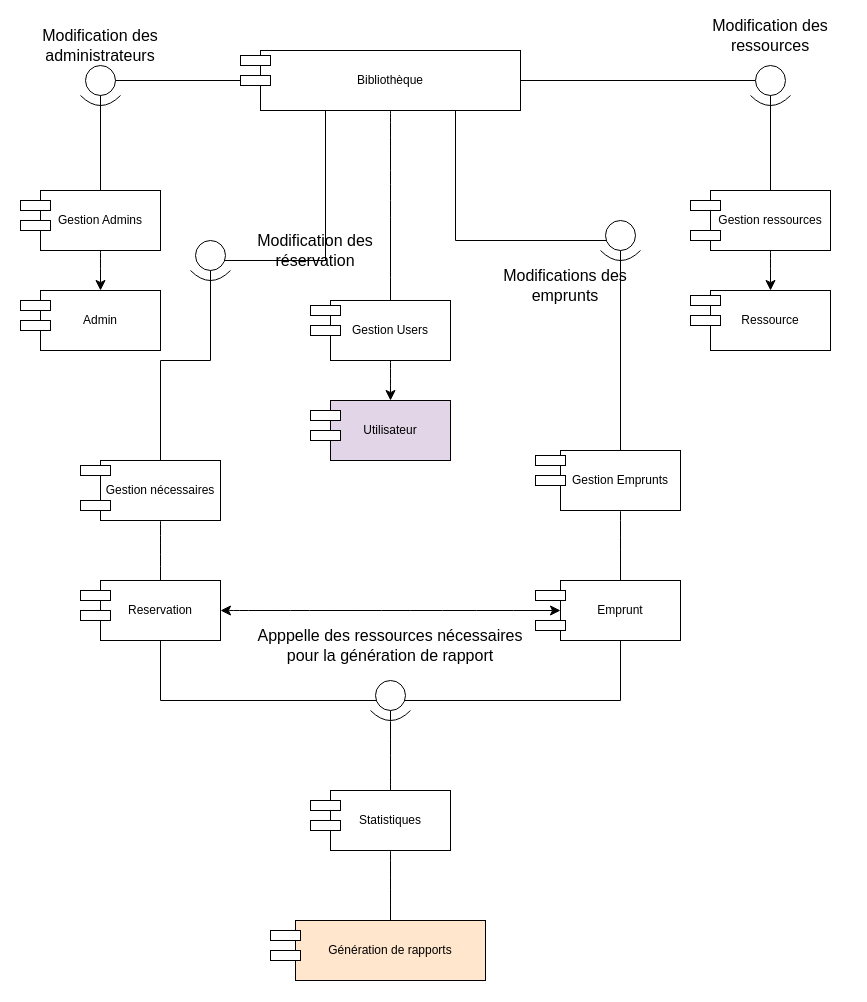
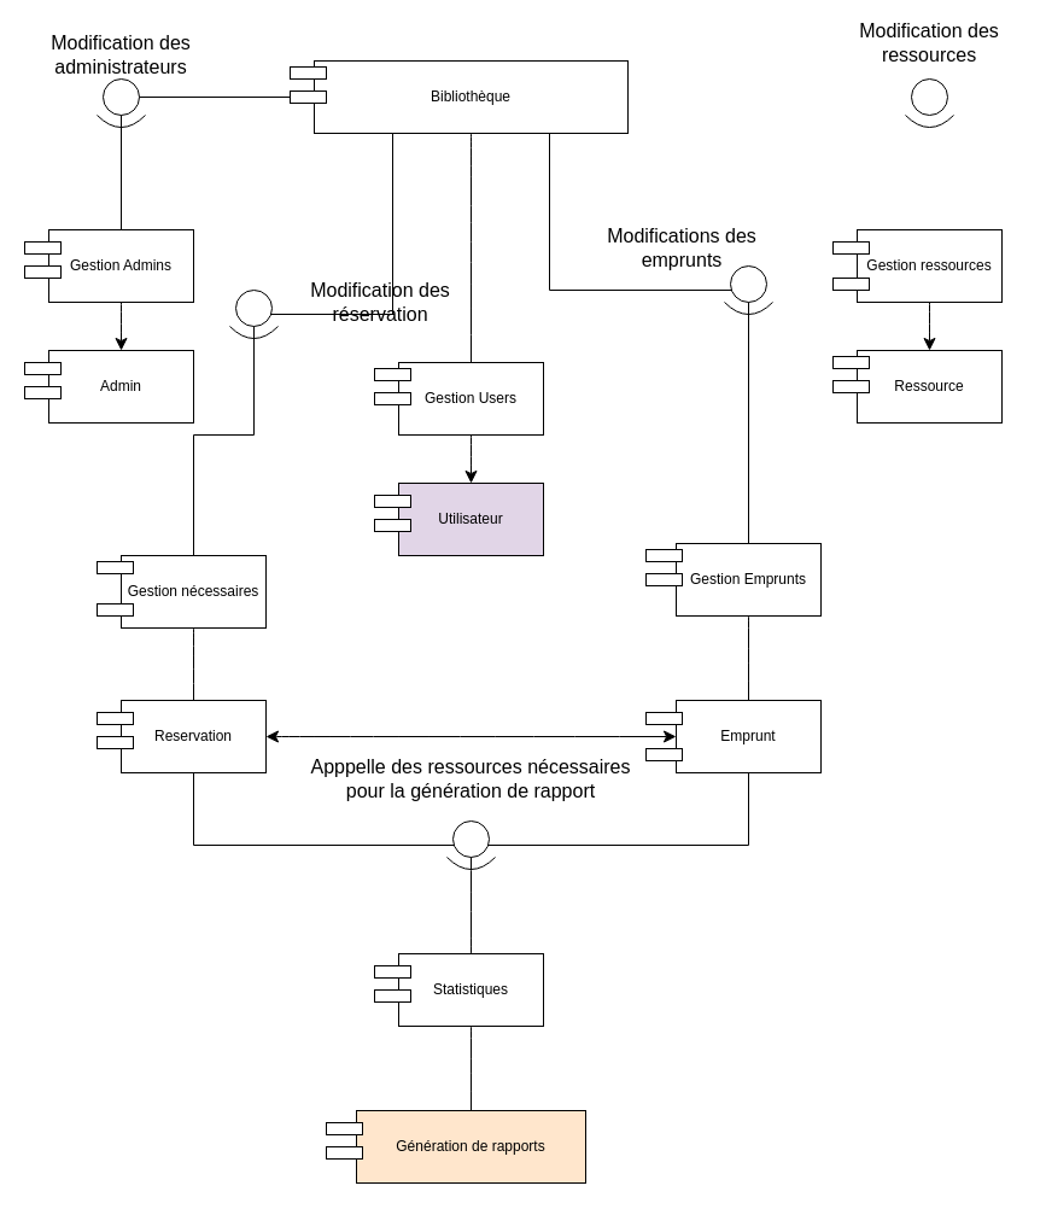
  <mxCell id="0" />
  <mxCell id="1" parent="0" />
  <mxCell id="2" style="edgeStyle=none;curved=0;rounded=0;orthogonalLoop=1;jettySize=auto;html=1;entryX=0.5;entryY=0;entryDx=0;entryDy=0;fontSize=12;startSize=8;endSize=8;endArrow=none;startFill=0;" edge="1" parent="1" source="7" target="9"><mxGeometry relative="1" as="geometry"><Array as="points"><mxPoint x="100" y="80" /></Array></mxGeometry></mxCell>
- <mxCell id="3" style="edgeStyle=none;curved=0;rounded=0;orthogonalLoop=1;jettySize=auto;html=1;entryX=0.5;entryY=0;entryDx=0;entryDy=0;fontSize=12;startSize=8;endSize=8;endArrow=none;startFill=0;" edge="1" parent="1" source="7" target="13"><mxGeometry relative="1" as="geometry"><Array as="points"><mxPoint x="770" y="80" /></Array></mxGeometry></mxCell>
  <mxCell id="4" style="edgeStyle=none;curved=1;rounded=0;orthogonalLoop=1;jettySize=auto;html=1;fontSize=12;startSize=8;endSize=8;endArrow=none;startFill=0;" edge="1" parent="1" source="7" target="11"><mxGeometry relative="1" as="geometry" /></mxCell>
  <mxCell id="5" style="edgeStyle=none;curved=0;rounded=0;orthogonalLoop=1;jettySize=auto;html=1;entryX=0.5;entryY=0;entryDx=0;entryDy=0;fontSize=12;startSize=8;endSize=8;exitX=0.25;exitY=1;exitDx=0;exitDy=0;endArrow=none;startFill=0;" edge="1" parent="1" source="7" target="24"><mxGeometry relative="1" as="geometry"><Array as="points"><mxPoint x="325" y="260" /><mxPoint x="210" y="260" /><mxPoint x="210" y="360" /><mxPoint x="160" y="360" /></Array></mxGeometry></mxCell>
  <mxCell id="6" style="edgeStyle=none;curved=0;rounded=0;orthogonalLoop=1;jettySize=auto;html=1;entryX=0.5;entryY=0;entryDx=0;entryDy=0;fontSize=12;startSize=8;endSize=8;exitX=0.75;exitY=1;exitDx=0;exitDy=0;endArrow=none;startFill=0;" edge="1" parent="1" source="7" target="26"><mxGeometry relative="1" as="geometry"><mxPoint x="490" y="120" as="sourcePoint" /><Array as="points"><mxPoint x="455" y="240" /><mxPoint x="620" y="240" /></Array></mxGeometry></mxCell>
  <mxCell id="7" value="Bibliothèque" style="rounded=0;whiteSpace=wrap;html=1;" vertex="1" parent="1"><mxGeometry x="260" y="50" width="260" height="60" as="geometry" /></mxCell>
  <mxCell id="8" style="edgeStyle=none;curved=1;rounded=0;orthogonalLoop=1;jettySize=auto;html=1;entryX=0.5;entryY=0;entryDx=0;entryDy=0;fontSize=12;startSize=8;endSize=8;" edge="1" parent="1" source="9" target="20"><mxGeometry relative="1" as="geometry" /></mxCell>
  <mxCell id="9" value="Gestion Admins" style="rounded=0;whiteSpace=wrap;html=1;" vertex="1" parent="1"><mxGeometry x="40" y="190" width="120" height="60" as="geometry" /></mxCell>
  <mxCell id="10" style="edgeStyle=none;curved=1;rounded=0;orthogonalLoop=1;jettySize=auto;html=1;entryX=0.5;entryY=0;entryDx=0;entryDy=0;fontSize=12;startSize=8;endSize=8;" edge="1" parent="1" source="11" target="21"><mxGeometry relative="1" as="geometry" /></mxCell>
  <mxCell id="11" value="Gestion Users" style="rounded=0;whiteSpace=wrap;html=1;" vertex="1" parent="1"><mxGeometry x="330" y="300" width="120" height="60" as="geometry" /></mxCell>
  <mxCell id="12" style="edgeStyle=none;curved=1;rounded=0;orthogonalLoop=1;jettySize=auto;html=1;entryX=0.5;entryY=0;entryDx=0;entryDy=0;fontSize=12;startSize=8;endSize=8;" edge="1" parent="1" source="13" target="22"><mxGeometry relative="1" as="geometry" /></mxCell>
  <mxCell id="13" value="Gestion ressources" style="rounded=0;whiteSpace=wrap;html=1;" vertex="1" parent="1"><mxGeometry x="710" y="190" width="120" height="60" as="geometry" /></mxCell>
  <mxCell id="14" value="" style="ellipse;whiteSpace=wrap;html=1;aspect=fixed;" vertex="1" parent="1"><mxGeometry x="85" y="65" width="30" height="30" as="geometry" /></mxCell>
  <mxCell id="15" value="" style="endArrow=none;html=1;rounded=0;fontSize=12;startSize=8;endSize=8;curved=1;" edge="1" parent="1"><mxGeometry width="50" height="50" relative="1" as="geometry"><mxPoint x="80" y="95" as="sourcePoint" /><mxPoint x="120" y="95" as="targetPoint" /><Array as="points"><mxPoint x="100" y="115" /></Array></mxGeometry></mxCell>
  <mxCell id="16" value="" style="ellipse;whiteSpace=wrap;html=1;aspect=fixed;" vertex="1" parent="1"><mxGeometry x="755" y="65" width="30" height="30" as="geometry" /></mxCell>
  <mxCell id="17" value="" style="endArrow=none;html=1;rounded=0;fontSize=12;startSize=8;endSize=8;curved=1;" edge="1" parent="1"><mxGeometry width="50" height="50" relative="1" as="geometry"><mxPoint x="750" y="95" as="sourcePoint" /><mxPoint x="790" y="95" as="targetPoint" /><Array as="points"><mxPoint x="770" y="115" /></Array></mxGeometry></mxCell>
  <mxCell id="18" value="Modification des administrateurs" style="text;strokeColor=none;fillColor=none;html=1;align=center;verticalAlign=middle;whiteSpace=wrap;rounded=0;fontSize=16;" vertex="1" parent="1"><mxGeometry x="25" y="30" width="150" height="30" as="geometry" /></mxCell>
  <mxCell id="19" value="Modification des ressources" style="text;strokeColor=none;fillColor=none;html=1;align=center;verticalAlign=middle;whiteSpace=wrap;rounded=0;fontSize=16;" vertex="1" parent="1"><mxGeometry x="695" y="20" width="150" height="30" as="geometry" /></mxCell>
  <mxCell id="20" value="Admin" style="rounded=0;whiteSpace=wrap;html=1;" vertex="1" parent="1"><mxGeometry x="40" y="290" width="120" height="60" as="geometry" /></mxCell>
  <mxCell id="21" value="Utilisateur" style="rounded=0;whiteSpace=wrap;html=1;fillColor=#e1d5e7;" vertex="1" parent="1"><mxGeometry x="330" y="400" width="120" height="60" as="geometry" /></mxCell>
  <mxCell id="22" value="Ressource" style="rounded=0;whiteSpace=wrap;html=1;" vertex="1" parent="1"><mxGeometry x="710" y="290" width="120" height="60" as="geometry" /></mxCell>
  <mxCell id="23" style="edgeStyle=none;curved=1;rounded=0;orthogonalLoop=1;jettySize=auto;html=1;entryX=0.5;entryY=0;entryDx=0;entryDy=0;fontSize=12;startSize=8;endSize=8;endArrow=none;startFill=0;" edge="1" parent="1" source="24" target="29"><mxGeometry relative="1" as="geometry" /></mxCell>
  <mxCell id="24" value="Gestion nécessaires" style="rounded=0;whiteSpace=wrap;html=1;" vertex="1" parent="1"><mxGeometry x="100" y="460" width="120" height="60" as="geometry" /></mxCell>
  <mxCell id="25" style="edgeStyle=none;curved=1;rounded=0;orthogonalLoop=1;jettySize=auto;html=1;entryX=0.5;entryY=0;entryDx=0;entryDy=0;fontSize=12;startSize=8;endSize=8;endArrow=none;startFill=0;" edge="1" parent="1" source="26" target="30"><mxGeometry relative="1" as="geometry" /></mxCell>
  <mxCell id="26" value="Gestion Emprunts" style="rounded=0;whiteSpace=wrap;html=1;" vertex="1" parent="1"><mxGeometry x="560" y="450" width="120" height="60" as="geometry" /></mxCell>
  <mxCell id="27" style="edgeStyle=none;curved=1;rounded=0;orthogonalLoop=1;jettySize=auto;html=1;entryX=0;entryY=0.5;entryDx=0;entryDy=0;fontSize=12;startSize=8;endSize=8;startArrow=classic;startFill=1;" edge="1" parent="1" source="29" target="30"><mxGeometry relative="1" as="geometry" /></mxCell>
  <mxCell id="28" style="edgeStyle=none;curved=0;rounded=0;orthogonalLoop=1;jettySize=auto;html=1;entryX=0.5;entryY=1;entryDx=0;entryDy=0;fontSize=12;startSize=8;endSize=8;exitX=0.5;exitY=1;exitDx=0;exitDy=0;endArrow=none;startFill=0;" edge="1" parent="1" source="29" target="30"><mxGeometry relative="1" as="geometry"><Array as="points"><mxPoint x="160" y="700" /><mxPoint x="390" y="700" /><mxPoint x="620" y="700" /></Array></mxGeometry></mxCell>
  <mxCell id="29" value="Reservation" style="rounded=0;whiteSpace=wrap;html=1;" vertex="1" parent="1"><mxGeometry x="100" y="580" width="120" height="60" as="geometry" /></mxCell>
  <mxCell id="30" value="Emprunt" style="rounded=0;whiteSpace=wrap;html=1;" vertex="1" parent="1"><mxGeometry x="560" y="580" width="120" height="60" as="geometry" /></mxCell>
  <mxCell id="31" value="" style="ellipse;whiteSpace=wrap;html=1;aspect=fixed;" vertex="1" parent="1"><mxGeometry x="195" y="240" width="30" height="30" as="geometry" /></mxCell>
  <mxCell id="32" value="" style="endArrow=none;html=1;rounded=0;fontSize=12;startSize=8;endSize=8;curved=1;" edge="1" parent="1"><mxGeometry width="50" height="50" relative="1" as="geometry"><mxPoint x="190" y="270" as="sourcePoint" /><mxPoint x="230" y="270" as="targetPoint" /><Array as="points"><mxPoint x="210" y="290" /></Array></mxGeometry></mxCell>
  <mxCell id="33" value="Modification des réservation" style="text;strokeColor=none;fillColor=none;html=1;align=center;verticalAlign=middle;whiteSpace=wrap;rounded=0;fontSize=16;" vertex="1" parent="1"><mxGeometry x="255" y="235" width="120" height="30" as="geometry" /></mxCell>
  <mxCell id="34" value="" style="ellipse;whiteSpace=wrap;html=1;aspect=fixed;" vertex="1" parent="1"><mxGeometry x="605" y="220" width="30" height="30" as="geometry" /></mxCell>
  <mxCell id="35" value="" style="endArrow=none;html=1;rounded=0;fontSize=12;startSize=8;endSize=8;curved=1;" edge="1" parent="1"><mxGeometry width="50" height="50" relative="1" as="geometry"><mxPoint x="600" y="250" as="sourcePoint" /><mxPoint x="640" y="250" as="targetPoint" /><Array as="points"><mxPoint x="620" y="270" /></Array></mxGeometry></mxCell>
- <mxCell id="36" value="Modifications des emprunts" style="text;strokeColor=none;fillColor=none;html=1;align=center;verticalAlign=middle;whiteSpace=wrap;rounded=0;fontSize=16;" vertex="1" parent="1"><mxGeometry x="490" y="270" width="150" height="30" as="geometry" /></mxCell>
+ <mxCell id="36" value="Modifications des emprunts" style="text;strokeColor=none;fillColor=none;html=1;align=center;verticalAlign=middle;whiteSpace=wrap;rounded=0;fontSize=16;" vertex="1" parent="1"><mxGeometry x="490" y="190" width="150" height="30" as="geometry" /></mxCell>
  <mxCell id="37" style="edgeStyle=none;curved=1;rounded=0;orthogonalLoop=1;jettySize=auto;html=1;fontSize=12;startSize=8;endSize=8;endArrow=none;startFill=0;" edge="1" parent="1" source="39"><mxGeometry relative="1" as="geometry"><mxPoint x="390" y="700" as="targetPoint" /></mxGeometry></mxCell>
  <mxCell id="38" style="edgeStyle=none;curved=1;rounded=0;orthogonalLoop=1;jettySize=auto;html=1;entryX=0.5;entryY=0;entryDx=0;entryDy=0;fontSize=12;startSize=8;endSize=8;endArrow=none;startFill=0;" edge="1" parent="1" source="39" target="43"><mxGeometry relative="1" as="geometry" /></mxCell>
  <mxCell id="39" value="Statistiques" style="rounded=0;whiteSpace=wrap;html=1;" vertex="1" parent="1"><mxGeometry x="330" y="790" width="120" height="60" as="geometry" /></mxCell>
  <mxCell id="40" value="" style="ellipse;whiteSpace=wrap;html=1;aspect=fixed;" vertex="1" parent="1"><mxGeometry x="375" y="680" width="30" height="30" as="geometry" /></mxCell>
  <mxCell id="41" value="" style="endArrow=none;html=1;rounded=0;fontSize=12;startSize=8;endSize=8;curved=1;" edge="1" parent="1"><mxGeometry width="50" height="50" relative="1" as="geometry"><mxPoint x="370" y="710" as="sourcePoint" /><mxPoint x="410" y="710" as="targetPoint" /><Array as="points"><mxPoint x="390" y="730" /></Array></mxGeometry></mxCell>
  <mxCell id="42" value="Apppelle des ressources nécessaires pour la génération de rapport" style="text;strokeColor=none;fillColor=none;html=1;align=center;verticalAlign=middle;whiteSpace=wrap;rounded=0;fontSize=16;" vertex="1" parent="1"><mxGeometry x="245" y="630" width="290" height="30" as="geometry" /></mxCell>
  <mxCell id="43" value="Génération de rapports" style="rounded=0;whiteSpace=wrap;html=1;fillColor=#ffe6cc;" vertex="1" parent="1"><mxGeometry x="295" y="920" width="190" height="60" as="geometry" /></mxCell>
  <mxCell id="44" value="" style="rounded=0;whiteSpace=wrap;html=1;" vertex="1" parent="1"><mxGeometry x="240" y="55" width="30" height="10" as="geometry" /></mxCell>
  <mxCell id="45" value="" style="rounded=0;whiteSpace=wrap;html=1;" vertex="1" parent="1"><mxGeometry x="240" y="75" width="30" height="10" as="geometry" /></mxCell>
  <mxCell id="46" value="" style="rounded=0;whiteSpace=wrap;html=1;" vertex="1" parent="1"><mxGeometry x="20" y="200" width="30" height="10" as="geometry" /></mxCell>
  <mxCell id="47" value="" style="rounded=0;whiteSpace=wrap;html=1;" vertex="1" parent="1"><mxGeometry x="20" y="220" width="30" height="10" as="geometry" /></mxCell>
  <mxCell id="48" value="" style="rounded=0;whiteSpace=wrap;html=1;" vertex="1" parent="1"><mxGeometry x="20" y="300" width="30" height="10" as="geometry" /></mxCell>
  <mxCell id="49" value="" style="rounded=0;whiteSpace=wrap;html=1;" vertex="1" parent="1"><mxGeometry x="20" y="320" width="30" height="10" as="geometry" /></mxCell>
  <mxCell id="50" value="" style="rounded=0;whiteSpace=wrap;html=1;" vertex="1" parent="1"><mxGeometry x="80" y="465" width="30" height="10" as="geometry" /></mxCell>
  <mxCell id="51" value="" style="rounded=0;whiteSpace=wrap;html=1;" vertex="1" parent="1"><mxGeometry x="80" y="500" width="30" height="10" as="geometry" /></mxCell>
  <mxCell id="52" value="" style="rounded=0;whiteSpace=wrap;html=1;" vertex="1" parent="1"><mxGeometry x="80" y="590" width="30" height="10" as="geometry" /></mxCell>
  <mxCell id="53" value="" style="rounded=0;whiteSpace=wrap;html=1;" vertex="1" parent="1"><mxGeometry x="80" y="610" width="30" height="10" as="geometry" /></mxCell>
  <mxCell id="54" value="" style="rounded=0;whiteSpace=wrap;html=1;" vertex="1" parent="1"><mxGeometry x="310" y="800" width="30" height="10" as="geometry" /></mxCell>
  <mxCell id="55" value="" style="rounded=0;whiteSpace=wrap;html=1;" vertex="1" parent="1"><mxGeometry x="310" y="820" width="30" height="10" as="geometry" /></mxCell>
  <mxCell id="56" value="" style="rounded=0;whiteSpace=wrap;html=1;" vertex="1" parent="1"><mxGeometry x="270" y="930" width="30" height="10" as="geometry" /></mxCell>
  <mxCell id="57" value="" style="rounded=0;whiteSpace=wrap;html=1;" vertex="1" parent="1"><mxGeometry x="270" y="950" width="30" height="10" as="geometry" /></mxCell>
  <mxCell id="58" value="" style="rounded=0;whiteSpace=wrap;html=1;" vertex="1" parent="1"><mxGeometry x="535" y="590" width="30" height="10" as="geometry" /></mxCell>
  <mxCell id="59" value="" style="rounded=0;whiteSpace=wrap;html=1;" vertex="1" parent="1"><mxGeometry x="535" y="620" width="30" height="10" as="geometry" /></mxCell>
  <mxCell id="60" value="" style="rounded=0;whiteSpace=wrap;html=1;" vertex="1" parent="1"><mxGeometry x="535" y="455" width="30" height="10" as="geometry" /></mxCell>
  <mxCell id="61" value="" style="rounded=0;whiteSpace=wrap;html=1;" vertex="1" parent="1"><mxGeometry x="535" y="475" width="30" height="10" as="geometry" /></mxCell>
  <mxCell id="62" value="" style="rounded=0;whiteSpace=wrap;html=1;" vertex="1" parent="1"><mxGeometry x="310" y="410" width="30" height="10" as="geometry" /></mxCell>
  <mxCell id="63" value="" style="rounded=0;whiteSpace=wrap;html=1;" vertex="1" parent="1"><mxGeometry x="310" y="430" width="30" height="10" as="geometry" /></mxCell>
  <mxCell id="64" value="" style="rounded=0;whiteSpace=wrap;html=1;" vertex="1" parent="1"><mxGeometry x="310" y="305" width="30" height="10" as="geometry" /></mxCell>
  <mxCell id="65" value="" style="rounded=0;whiteSpace=wrap;html=1;" vertex="1" parent="1"><mxGeometry x="310" y="325" width="30" height="10" as="geometry" /></mxCell>
  <mxCell id="66" value="" style="rounded=0;whiteSpace=wrap;html=1;" vertex="1" parent="1"><mxGeometry x="690" y="200" width="30" height="10" as="geometry" /></mxCell>
  <mxCell id="67" value="" style="rounded=0;whiteSpace=wrap;html=1;" vertex="1" parent="1"><mxGeometry x="690" y="230" width="30" height="10" as="geometry" /></mxCell>
  <mxCell id="68" value="" style="rounded=0;whiteSpace=wrap;html=1;" vertex="1" parent="1"><mxGeometry x="690" y="295" width="30" height="10" as="geometry" /></mxCell>
  <mxCell id="69" value="" style="rounded=0;whiteSpace=wrap;html=1;" vertex="1" parent="1"><mxGeometry x="690" y="315" width="30" height="10" as="geometry" /></mxCell>
